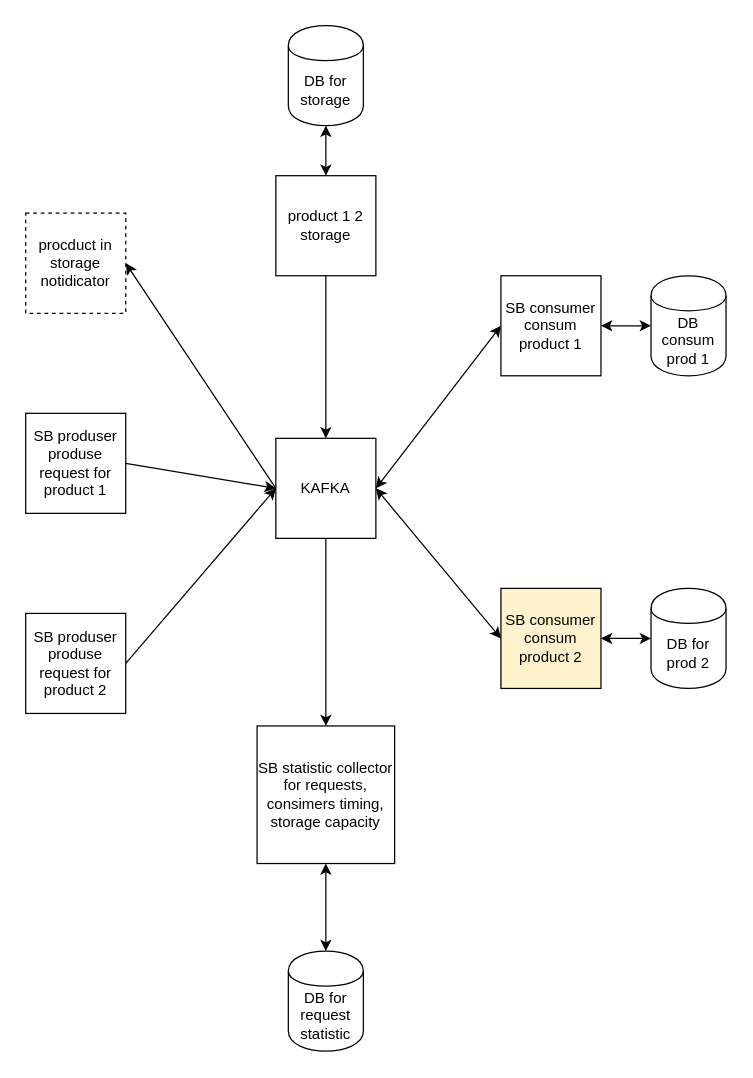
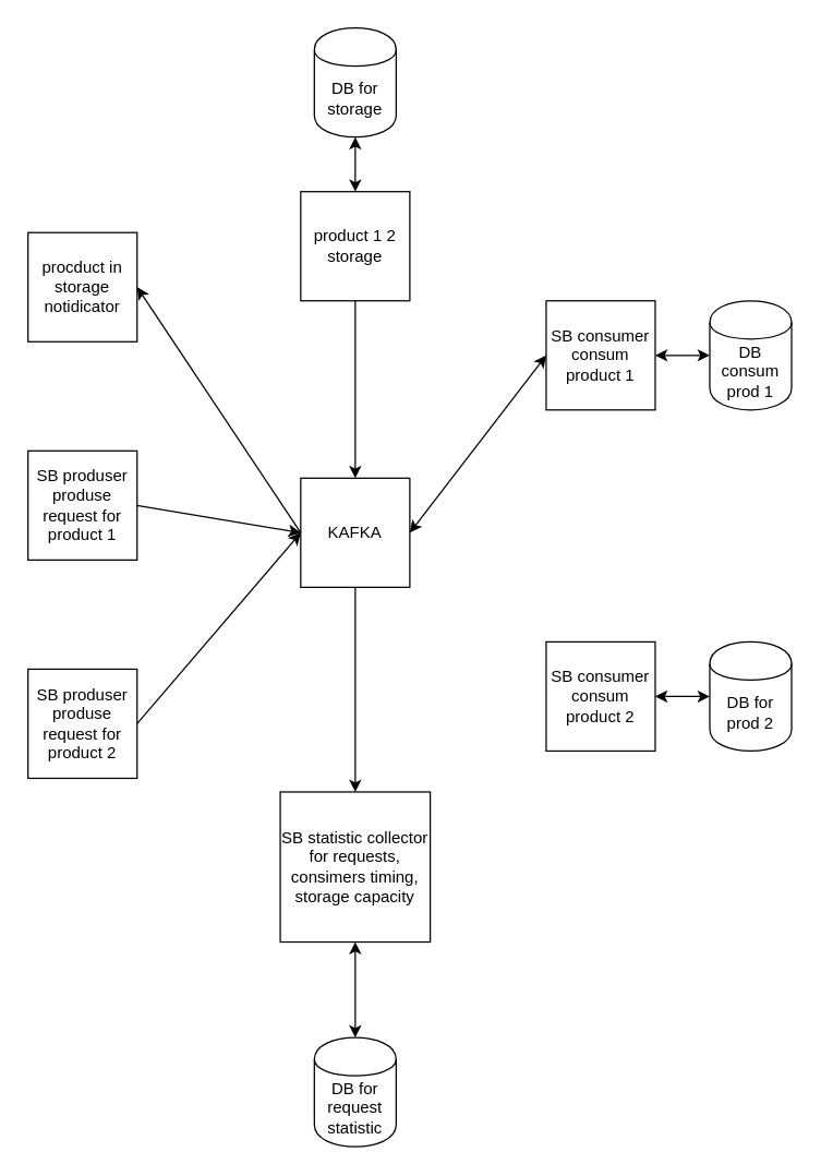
  <mxCell id="0" />
  <mxCell id="1" parent="0" />
  <mxCell id="2" value="SB produser&lt;br&gt;produse request for product 1" style="whiteSpace=wrap;html=1;aspect=fixed;" vertex="1" parent="1"><mxGeometry x="20" y="330" width="80" height="80" as="geometry" /></mxCell>
  <mxCell id="3" value="KAFKA" style="whiteSpace=wrap;html=1;aspect=fixed;" vertex="1" parent="1"><mxGeometry x="220" y="350" width="80" height="80" as="geometry" /></mxCell>
  <mxCell id="4" value="SB consumer&lt;br&gt;consum product 1" style="whiteSpace=wrap;html=1;aspect=fixed;" vertex="1" parent="1"><mxGeometry x="400" y="220" width="80" height="80" as="geometry" /></mxCell>
  <mxCell id="5" value="SB produser&lt;br&gt;produse request for product 2" style="whiteSpace=wrap;html=1;aspect=fixed;" vertex="1" parent="1"><mxGeometry x="20" y="490" width="80" height="80" as="geometry" /></mxCell>
  <mxCell id="6" value="" style="endArrow=classic;html=1;exitX=1;exitY=0.5;exitDx=0;exitDy=0;entryX=0;entryY=0.5;entryDx=0;entryDy=0;" edge="1" parent="1" source="5" target="3"><mxGeometry width="50" height="50" relative="1" as="geometry"><mxPoint x="30" y="600" as="sourcePoint" /><mxPoint x="80" y="550" as="targetPoint" /></mxGeometry></mxCell>
- <mxCell id="7" value="&lt;span style=&quot;white-space: normal&quot;&gt;SB consumer&lt;/span&gt;&lt;br style=&quot;white-space: normal&quot;&gt;&lt;span style=&quot;white-space: normal&quot;&gt;consum product 2&lt;/span&gt;" style="whiteSpace=wrap;html=1;aspect=fixed;fillColor=#fff2cc;" vertex="1" parent="1"><mxGeometry x="400" y="470" width="80" height="80" as="geometry" /></mxCell>
+ <mxCell id="7" value="&lt;span style=&quot;white-space: normal&quot;&gt;SB consumer&lt;/span&gt;&lt;br style=&quot;white-space: normal&quot;&gt;&lt;span style=&quot;white-space: normal&quot;&gt;consum product 2&lt;/span&gt;" style="whiteSpace=wrap;html=1;aspect=fixed;" vertex="1" parent="1"><mxGeometry x="400" y="470" width="80" height="80" as="geometry" /></mxCell>
  <mxCell id="8" value="SB statistic collector for requests, consimers timing, storage capacity" style="whiteSpace=wrap;html=1;aspect=fixed;" vertex="1" parent="1"><mxGeometry x="205" y="580" width="110" height="110" as="geometry" /></mxCell>
  <mxCell id="9" value="product 1 2 storage" style="whiteSpace=wrap;html=1;aspect=fixed;" vertex="1" parent="1"><mxGeometry x="220" y="140" width="80" height="80" as="geometry" /></mxCell>
  <mxCell id="10" value="DB consum prod 1" style="shape=cylinder;whiteSpace=wrap;html=1;boundedLbl=1;backgroundOutline=1;" vertex="1" parent="1"><mxGeometry x="520" y="220" width="60" height="80" as="geometry" /></mxCell>
  <mxCell id="11" value="&lt;span style=&quot;white-space: normal&quot;&gt;DB for prod 2&lt;/span&gt;" style="shape=cylinder;whiteSpace=wrap;html=1;boundedLbl=1;backgroundOutline=1;" vertex="1" parent="1"><mxGeometry x="520" y="470" width="60" height="80" as="geometry" /></mxCell>
  <mxCell id="12" value="&lt;span style=&quot;white-space: normal&quot;&gt;DB for request statistic&lt;/span&gt;" style="shape=cylinder;whiteSpace=wrap;html=1;boundedLbl=1;backgroundOutline=1;" vertex="1" parent="1"><mxGeometry x="230" y="760" width="60" height="80" as="geometry" /></mxCell>
  <mxCell id="13" value="" style="endArrow=classic;startArrow=classic;html=1;entryX=0.5;entryY=1;entryDx=0;entryDy=0;exitX=0.5;exitY=0;exitDx=0;exitDy=0;" edge="1" parent="1" source="12" target="8"><mxGeometry width="50" height="50" relative="1" as="geometry"><mxPoint x="110" y="860" as="sourcePoint" /><mxPoint x="160" y="810" as="targetPoint" /></mxGeometry></mxCell>
  <mxCell id="14" value="" style="endArrow=classic;startArrow=classic;html=1;exitX=1;exitY=0.5;exitDx=0;exitDy=0;entryX=0;entryY=0.5;entryDx=0;entryDy=0;" edge="1" parent="1" source="7" target="11"><mxGeometry width="50" height="50" relative="1" as="geometry"><mxPoint x="240" y="860" as="sourcePoint" /><mxPoint x="290" y="810" as="targetPoint" /></mxGeometry></mxCell>
  <mxCell id="15" value="" style="endArrow=classic;startArrow=classic;html=1;exitX=1;exitY=0.5;exitDx=0;exitDy=0;entryX=0;entryY=0.5;entryDx=0;entryDy=0;" edge="1" parent="1" source="4" target="10"><mxGeometry width="50" height="50" relative="1" as="geometry"><mxPoint x="240" y="860" as="sourcePoint" /><mxPoint x="290" y="810" as="targetPoint" /></mxGeometry></mxCell>
  <mxCell id="16" value="DB for storage" style="shape=cylinder;whiteSpace=wrap;html=1;boundedLbl=1;backgroundOutline=1;" vertex="1" parent="1"><mxGeometry x="230" y="20" width="60" height="80" as="geometry" /></mxCell>
  <mxCell id="17" value="" style="endArrow=classic;startArrow=classic;html=1;exitX=0.5;exitY=0;exitDx=0;exitDy=0;entryX=0.5;entryY=1;entryDx=0;entryDy=0;" edge="1" parent="1" source="9" target="16"><mxGeometry width="50" height="50" relative="1" as="geometry"><mxPoint x="110" y="860" as="sourcePoint" /><mxPoint x="160" y="810" as="targetPoint" /></mxGeometry></mxCell>
- <mxCell id="18" value="" style="endArrow=classic;startArrow=classic;html=1;entryX=0;entryY=0.5;entryDx=0;entryDy=0;exitX=1;exitY=0.5;exitDx=0;exitDy=0;" edge="1" parent="1" source="3" target="7"><mxGeometry width="50" height="50" relative="1" as="geometry"><mxPoint x="310" y="530" as="sourcePoint" /><mxPoint x="360" y="480" as="targetPoint" /></mxGeometry></mxCell>
  <mxCell id="19" value="" style="endArrow=classic;startArrow=classic;html=1;entryX=0;entryY=0.5;entryDx=0;entryDy=0;exitX=1;exitY=0.5;exitDx=0;exitDy=0;" edge="1" parent="1" source="3" target="4"><mxGeometry width="50" height="50" relative="1" as="geometry"><mxPoint x="120" y="860" as="sourcePoint" /><mxPoint x="170" y="810" as="targetPoint" /></mxGeometry></mxCell>
  <mxCell id="20" value="" style="endArrow=none;startArrow=classic;html=1;entryX=0.5;entryY=1;entryDx=0;entryDy=0;exitX=0.5;exitY=0;exitDx=0;exitDy=0;" edge="1" parent="1" source="3" target="9"><mxGeometry width="50" height="50" relative="1" as="geometry"><mxPoint x="120" y="860" as="sourcePoint" /><mxPoint x="170" y="810" as="targetPoint" /></mxGeometry></mxCell>
  <mxCell id="21" value="" style="endArrow=classic;html=1;entryX=0;entryY=0.5;entryDx=0;entryDy=0;exitX=1;exitY=0.5;exitDx=0;exitDy=0;" edge="1" parent="1" source="2" target="3"><mxGeometry width="50" height="50" relative="1" as="geometry"><mxPoint x="30" y="860" as="sourcePoint" /><mxPoint x="80" y="810" as="targetPoint" /></mxGeometry></mxCell>
- <mxCell id="22" value="procduct in storage notidicator" style="whiteSpace=wrap;html=1;aspect=fixed;dashed=1;" vertex="1" parent="1"><mxGeometry x="20" y="170" width="80" height="80" as="geometry" /></mxCell>
+ <mxCell id="22" value="procduct in storage notidicator" style="whiteSpace=wrap;html=1;aspect=fixed;" vertex="1" parent="1"><mxGeometry x="20" y="170" width="80" height="80" as="geometry" /></mxCell>
  <mxCell id="23" value="" style="endArrow=classic;html=1;exitX=0;exitY=0.5;exitDx=0;exitDy=0;entryX=1;entryY=0.5;entryDx=0;entryDy=0;" edge="1" parent="1" source="3" target="22"><mxGeometry width="50" height="50" relative="1" as="geometry"><mxPoint x="20" y="940" as="sourcePoint" /><mxPoint x="70" y="890" as="targetPoint" /></mxGeometry></mxCell>
  <mxCell id="24" value="" style="endArrow=classic;html=1;exitX=0.5;exitY=1;exitDx=0;exitDy=0;entryX=0.5;entryY=0;entryDx=0;entryDy=0;" edge="1" parent="1" source="3" target="8"><mxGeometry width="50" height="50" relative="1" as="geometry"><mxPoint x="20" y="860" as="sourcePoint" /><mxPoint x="70" y="810" as="targetPoint" /></mxGeometry></mxCell>
